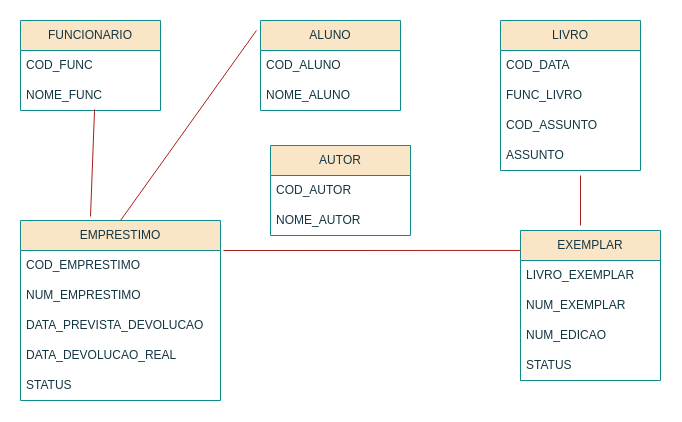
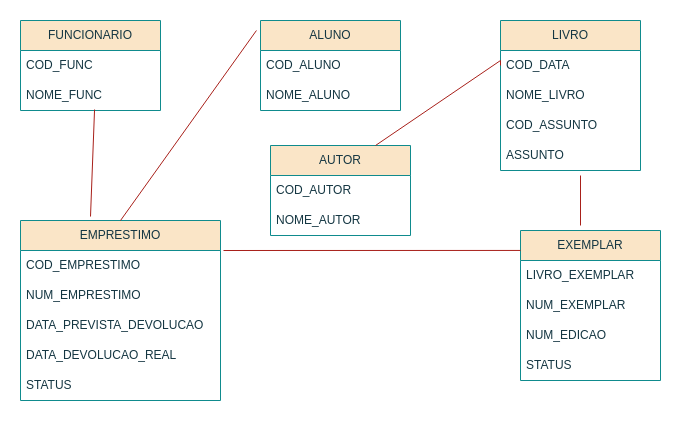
  <mxCell id="0" />
  <mxCell id="1" parent="0" />
  <mxCell id="2" value="FUNCIONARIO" style="swimlane;fontStyle=0;childLayout=stackLayout;horizontal=1;startSize=30;horizontalStack=0;resizeParent=1;resizeParentMax=0;resizeLast=0;collapsible=1;marginBottom=0;whiteSpace=wrap;html=1;labelBackgroundColor=none;fillColor=#FAE5C7;strokeColor=#0F8B8D;fontColor=#143642;" vertex="1" parent="1"><mxGeometry x="20" y="20" width="140" height="90" as="geometry" /></mxCell>
  <mxCell id="3" value="COD_FUNC" style="text;strokeColor=none;fillColor=none;align=left;verticalAlign=middle;spacingLeft=4;spacingRight=4;overflow=hidden;points=[[0,0.5],[1,0.5]];portConstraint=eastwest;rotatable=0;whiteSpace=wrap;html=1;labelBackgroundColor=none;fontColor=#143642;" vertex="1" parent="2"><mxGeometry y="30" width="140" height="30" as="geometry" /></mxCell>
  <mxCell id="4" value="NOME_FUNC" style="text;strokeColor=none;fillColor=none;align=left;verticalAlign=middle;spacingLeft=4;spacingRight=4;overflow=hidden;points=[[0,0.5],[1,0.5]];portConstraint=eastwest;rotatable=0;whiteSpace=wrap;html=1;labelBackgroundColor=none;fontColor=#143642;" vertex="1" parent="2"><mxGeometry y="60" width="140" height="30" as="geometry" /></mxCell>
  <mxCell id="5" value="ALUNO" style="swimlane;fontStyle=0;childLayout=stackLayout;horizontal=1;startSize=30;horizontalStack=0;resizeParent=1;resizeParentMax=0;resizeLast=0;collapsible=1;marginBottom=0;whiteSpace=wrap;html=1;labelBackgroundColor=none;fillColor=#FAE5C7;strokeColor=#0F8B8D;fontColor=#143642;" vertex="1" parent="1"><mxGeometry x="260" y="20" width="140" height="90" as="geometry" /></mxCell>
  <mxCell id="6" value="COD_ALUNO" style="text;strokeColor=none;fillColor=none;align=left;verticalAlign=middle;spacingLeft=4;spacingRight=4;overflow=hidden;points=[[0,0.5],[1,0.5]];portConstraint=eastwest;rotatable=0;whiteSpace=wrap;html=1;labelBackgroundColor=none;fontColor=#143642;" vertex="1" parent="5"><mxGeometry y="30" width="140" height="30" as="geometry" /></mxCell>
  <mxCell id="7" value="NOME_ALUNO" style="text;strokeColor=none;fillColor=none;align=left;verticalAlign=middle;spacingLeft=4;spacingRight=4;overflow=hidden;points=[[0,0.5],[1,0.5]];portConstraint=eastwest;rotatable=0;whiteSpace=wrap;html=1;labelBackgroundColor=none;fontColor=#143642;" vertex="1" parent="5"><mxGeometry y="60" width="140" height="30" as="geometry" /></mxCell>
  <mxCell id="8" value="LIVRO" style="swimlane;fontStyle=0;childLayout=stackLayout;horizontal=1;startSize=30;horizontalStack=0;resizeParent=1;resizeParentMax=0;resizeLast=0;collapsible=1;marginBottom=0;whiteSpace=wrap;html=1;labelBackgroundColor=none;fillColor=#FAE5C7;strokeColor=#0F8B8D;fontColor=#143642;" vertex="1" parent="1"><mxGeometry x="500" y="20" width="140" height="150" as="geometry" /></mxCell>
  <mxCell id="9" value="COD_DATA" style="text;strokeColor=none;fillColor=none;align=left;verticalAlign=middle;spacingLeft=4;spacingRight=4;overflow=hidden;points=[[0,0.5],[1,0.5]];portConstraint=eastwest;rotatable=0;whiteSpace=wrap;html=1;labelBackgroundColor=none;fontColor=#143642;" vertex="1" parent="8"><mxGeometry y="30" width="140" height="30" as="geometry" /></mxCell>
- <mxCell id="10" value="FUNC_LIVRO" style="text;strokeColor=none;fillColor=none;align=left;verticalAlign=middle;spacingLeft=4;spacingRight=4;overflow=hidden;points=[[0,0.5],[1,0.5]];portConstraint=eastwest;rotatable=0;whiteSpace=wrap;html=1;labelBackgroundColor=none;fontColor=#143642;" vertex="1" parent="8"><mxGeometry y="60" width="140" height="30" as="geometry" /></mxCell>
+ <mxCell id="10" value="NOME_LIVRO" style="text;strokeColor=none;fillColor=none;align=left;verticalAlign=middle;spacingLeft=4;spacingRight=4;overflow=hidden;points=[[0,0.5],[1,0.5]];portConstraint=eastwest;rotatable=0;whiteSpace=wrap;html=1;labelBackgroundColor=none;fontColor=#143642;" vertex="1" parent="8"><mxGeometry y="60" width="140" height="30" as="geometry" /></mxCell>
  <mxCell id="11" value="COD_ASSUNTO" style="text;strokeColor=none;fillColor=none;align=left;verticalAlign=middle;spacingLeft=4;spacingRight=4;overflow=hidden;points=[[0,0.5],[1,0.5]];portConstraint=eastwest;rotatable=0;whiteSpace=wrap;html=1;labelBackgroundColor=none;fontColor=#143642;" vertex="1" parent="8"><mxGeometry y="90" width="140" height="30" as="geometry" /></mxCell>
  <mxCell id="12" value="ASSUNTO" style="text;strokeColor=none;fillColor=none;align=left;verticalAlign=middle;spacingLeft=4;spacingRight=4;overflow=hidden;points=[[0,0.5],[1,0.5]];portConstraint=eastwest;rotatable=0;whiteSpace=wrap;html=1;labelBackgroundColor=none;fontColor=#143642;" vertex="1" parent="8"><mxGeometry y="120" width="140" height="30" as="geometry" /></mxCell>
  <mxCell id="13" value="AUTOR" style="swimlane;fontStyle=0;childLayout=stackLayout;horizontal=1;startSize=30;horizontalStack=0;resizeParent=1;resizeParentMax=0;resizeLast=0;collapsible=1;marginBottom=0;whiteSpace=wrap;html=1;labelBackgroundColor=none;fillColor=#FAE5C7;strokeColor=#0F8B8D;fontColor=#143642;" vertex="1" parent="1"><mxGeometry x="270" y="145" width="140" height="90" as="geometry" /></mxCell>
  <mxCell id="14" value="COD_AUTOR" style="text;strokeColor=none;fillColor=none;align=left;verticalAlign=middle;spacingLeft=4;spacingRight=4;overflow=hidden;points=[[0,0.5],[1,0.5]];portConstraint=eastwest;rotatable=0;whiteSpace=wrap;html=1;labelBackgroundColor=none;fontColor=#143642;" vertex="1" parent="13"><mxGeometry y="30" width="140" height="30" as="geometry" /></mxCell>
  <mxCell id="15" value="NOME_AUTOR" style="text;strokeColor=none;fillColor=none;align=left;verticalAlign=middle;spacingLeft=4;spacingRight=4;overflow=hidden;points=[[0,0.5],[1,0.5]];portConstraint=eastwest;rotatable=0;whiteSpace=wrap;html=1;labelBackgroundColor=none;fontColor=#143642;" vertex="1" parent="13"><mxGeometry y="60" width="140" height="30" as="geometry" /></mxCell>
  <mxCell id="16" value="EMPRESTIMO" style="swimlane;fontStyle=0;childLayout=stackLayout;horizontal=1;startSize=30;horizontalStack=0;resizeParent=1;resizeParentMax=0;resizeLast=0;collapsible=1;marginBottom=0;whiteSpace=wrap;html=1;labelBackgroundColor=none;fillColor=#FAE5C7;strokeColor=#0F8B8D;fontColor=#143642;" vertex="1" parent="1"><mxGeometry x="20" y="220" width="200" height="180" as="geometry" /></mxCell>
  <mxCell id="17" value="COD_EMPRESTIMO" style="text;strokeColor=none;fillColor=none;align=left;verticalAlign=middle;spacingLeft=4;spacingRight=4;overflow=hidden;points=[[0,0.5],[1,0.5]];portConstraint=eastwest;rotatable=0;whiteSpace=wrap;html=1;labelBackgroundColor=none;fontColor=#143642;" vertex="1" parent="16"><mxGeometry y="30" width="200" height="30" as="geometry" /></mxCell>
  <mxCell id="18" value="NUM_EMPRESTIMO" style="text;strokeColor=none;fillColor=none;align=left;verticalAlign=middle;spacingLeft=4;spacingRight=4;overflow=hidden;points=[[0,0.5],[1,0.5]];portConstraint=eastwest;rotatable=0;whiteSpace=wrap;html=1;labelBackgroundColor=none;fontColor=#143642;" vertex="1" parent="16"><mxGeometry y="60" width="200" height="30" as="geometry" /></mxCell>
  <mxCell id="19" value="DATA_PREVISTA_DEVOLUCAO" style="text;strokeColor=none;fillColor=none;align=left;verticalAlign=middle;spacingLeft=4;spacingRight=4;overflow=hidden;points=[[0,0.5],[1,0.5]];portConstraint=eastwest;rotatable=0;whiteSpace=wrap;html=1;labelBackgroundColor=none;fontColor=#143642;" vertex="1" parent="16"><mxGeometry y="90" width="200" height="30" as="geometry" /></mxCell>
  <mxCell id="20" value="DATA_DEVOLUCAO_REAL" style="text;strokeColor=none;fillColor=none;align=left;verticalAlign=middle;spacingLeft=4;spacingRight=4;overflow=hidden;points=[[0,0.5],[1,0.5]];portConstraint=eastwest;rotatable=0;whiteSpace=wrap;html=1;labelBackgroundColor=none;fontColor=#143642;" vertex="1" parent="16"><mxGeometry y="120" width="200" height="30" as="geometry" /></mxCell>
  <mxCell id="21" value="STATUS" style="text;strokeColor=none;fillColor=none;align=left;verticalAlign=middle;spacingLeft=4;spacingRight=4;overflow=hidden;points=[[0,0.5],[1,0.5]];portConstraint=eastwest;rotatable=0;whiteSpace=wrap;html=1;labelBackgroundColor=none;fontColor=#143642;" vertex="1" parent="16"><mxGeometry y="150" width="200" height="30" as="geometry" /></mxCell>
  <mxCell id="22" value="EXEMPLAR" style="swimlane;fontStyle=0;childLayout=stackLayout;horizontal=1;startSize=30;horizontalStack=0;resizeParent=1;resizeParentMax=0;resizeLast=0;collapsible=1;marginBottom=0;whiteSpace=wrap;html=1;labelBackgroundColor=none;fillColor=#FAE5C7;strokeColor=#0F8B8D;fontColor=#143642;" vertex="1" parent="1"><mxGeometry x="520" y="230" width="140" height="150" as="geometry" /></mxCell>
  <mxCell id="23" value="LIVRO_EXEMPLAR" style="text;strokeColor=none;fillColor=none;align=left;verticalAlign=middle;spacingLeft=4;spacingRight=4;overflow=hidden;points=[[0,0.5],[1,0.5]];portConstraint=eastwest;rotatable=0;whiteSpace=wrap;html=1;labelBackgroundColor=none;fontColor=#143642;" vertex="1" parent="22"><mxGeometry y="30" width="140" height="30" as="geometry" /></mxCell>
  <mxCell id="24" value="NUM_EXEMPLAR" style="text;strokeColor=none;fillColor=none;align=left;verticalAlign=middle;spacingLeft=4;spacingRight=4;overflow=hidden;points=[[0,0.5],[1,0.5]];portConstraint=eastwest;rotatable=0;whiteSpace=wrap;html=1;labelBackgroundColor=none;fontColor=#143642;" vertex="1" parent="22"><mxGeometry y="60" width="140" height="30" as="geometry" /></mxCell>
  <mxCell id="25" value="NUM_EDICAO" style="text;strokeColor=none;fillColor=none;align=left;verticalAlign=middle;spacingLeft=4;spacingRight=4;overflow=hidden;points=[[0,0.5],[1,0.5]];portConstraint=eastwest;rotatable=0;whiteSpace=wrap;html=1;labelBackgroundColor=none;fontColor=#143642;" vertex="1" parent="22"><mxGeometry y="90" width="140" height="30" as="geometry" /></mxCell>
  <mxCell id="26" value="STATUS" style="text;strokeColor=none;fillColor=none;align=left;verticalAlign=middle;spacingLeft=4;spacingRight=4;overflow=hidden;points=[[0,0.5],[1,0.5]];portConstraint=eastwest;rotatable=0;whiteSpace=wrap;html=1;labelBackgroundColor=none;fontColor=#143642;" vertex="1" parent="22"><mxGeometry y="120" width="140" height="30" as="geometry" /></mxCell>
  <mxCell id="27" value="" style="endArrow=none;html=1;rounded=0;entryX=-0.029;entryY=0.111;entryDx=0;entryDy=0;entryPerimeter=0;labelBackgroundColor=none;strokeColor=#A8201A;fontColor=default;exitX=0.5;exitY=0;exitDx=0;exitDy=0;" edge="1" parent="1" source="16" target="5"><mxGeometry width="50" height="50" relative="1" as="geometry"><mxPoint x="160" y="220" as="sourcePoint" /><mxPoint x="210" y="170" as="targetPoint" /><Array as="points" /></mxGeometry></mxCell>
  <mxCell id="28" value="" style="endArrow=none;html=1;rounded=0;entryX=0;entryY=0.133;entryDx=0;entryDy=0;entryPerimeter=0;labelBackgroundColor=none;strokeColor=#A8201A;fontColor=default;exitX=1.015;exitY=0;exitDx=0;exitDy=0;exitPerimeter=0;" edge="1" parent="1" source="17" target="22"><mxGeometry width="50" height="50" relative="1" as="geometry"><mxPoint x="410" y="250" as="sourcePoint" /><mxPoint x="400" y="210" as="targetPoint" /></mxGeometry></mxCell>
  <mxCell id="29" value="" style="endArrow=none;html=1;rounded=0;strokeColor=#A8201A;fontColor=#143642;fillColor=#FAE5C7;exitX=0.35;exitY=-0.022;exitDx=0;exitDy=0;exitPerimeter=0;entryX=0.529;entryY=0.967;entryDx=0;entryDy=0;entryPerimeter=0;" edge="1" parent="1" source="16" target="4"><mxGeometry width="50" height="50" relative="1" as="geometry"><mxPoint x="100" y="210" as="sourcePoint" /><mxPoint x="97" y="113" as="targetPoint" /></mxGeometry></mxCell>
+ <mxCell id="30" value="" style="endArrow=none;html=1;rounded=0;strokeColor=#A8201A;fontColor=#143642;fillColor=#FAE5C7;exitX=0.75;exitY=0;exitDx=0;exitDy=0;entryX=0;entryY=0.5;entryDx=0;entryDy=0;" edge="1" parent="1" source="13" target="9"><mxGeometry width="50" height="50" relative="1" as="geometry"><mxPoint x="350" y="260" as="sourcePoint" /><mxPoint x="400" y="210" as="targetPoint" /><Array as="points"><mxPoint x="500" y="60" /></Array></mxGeometry></mxCell>
  <mxCell id="31" value="" style="endArrow=none;html=1;rounded=0;strokeColor=#A8201A;fontColor=#143642;fillColor=#FAE5C7;" edge="1" parent="1"><mxGeometry width="50" height="50" relative="1" as="geometry"><mxPoint x="580" y="225" as="sourcePoint" /><mxPoint x="580" y="175" as="targetPoint" /></mxGeometry></mxCell>
